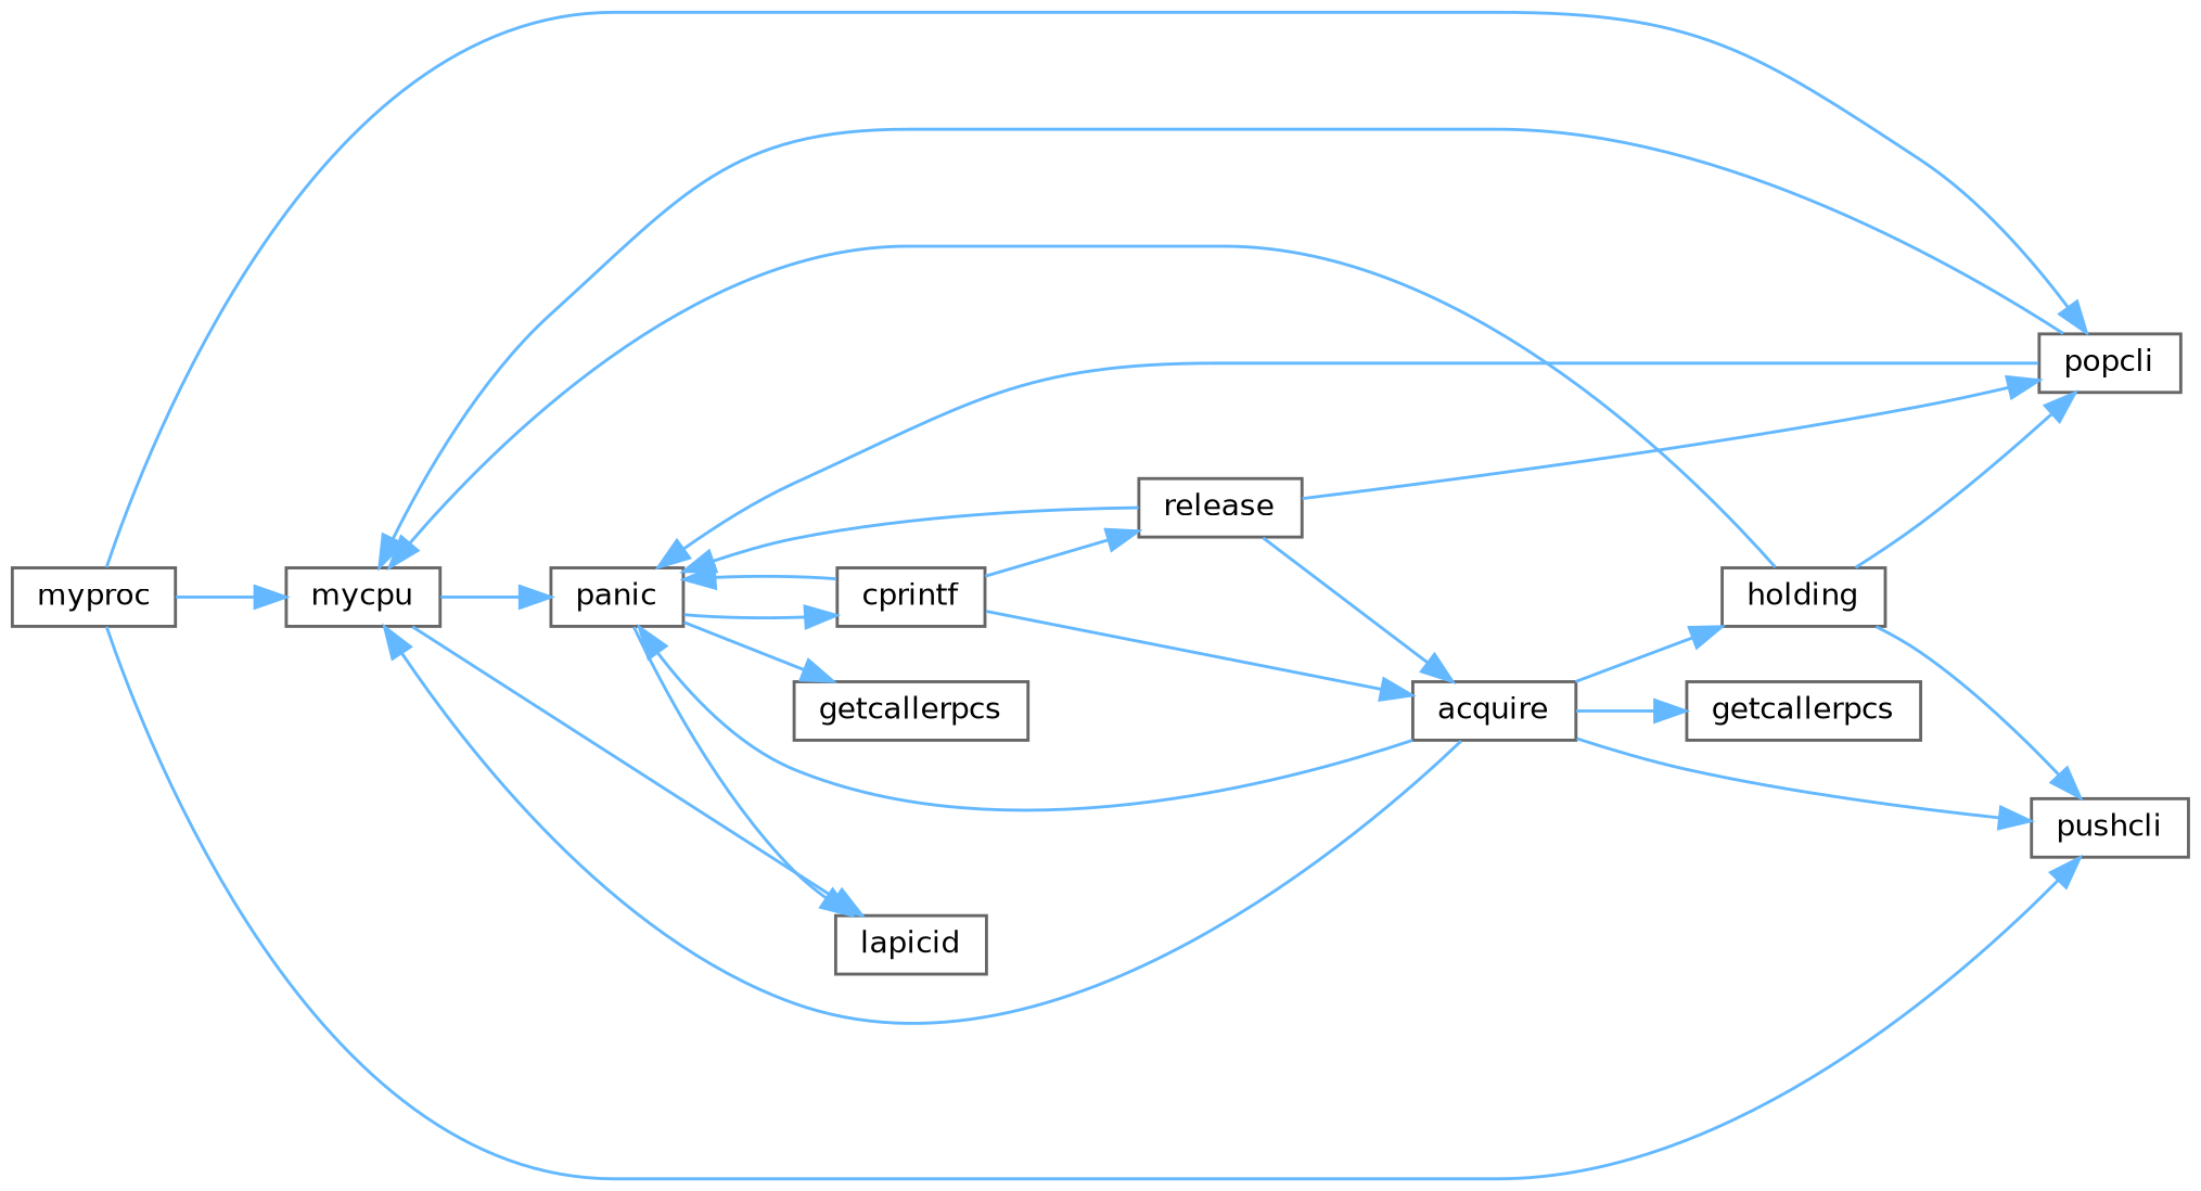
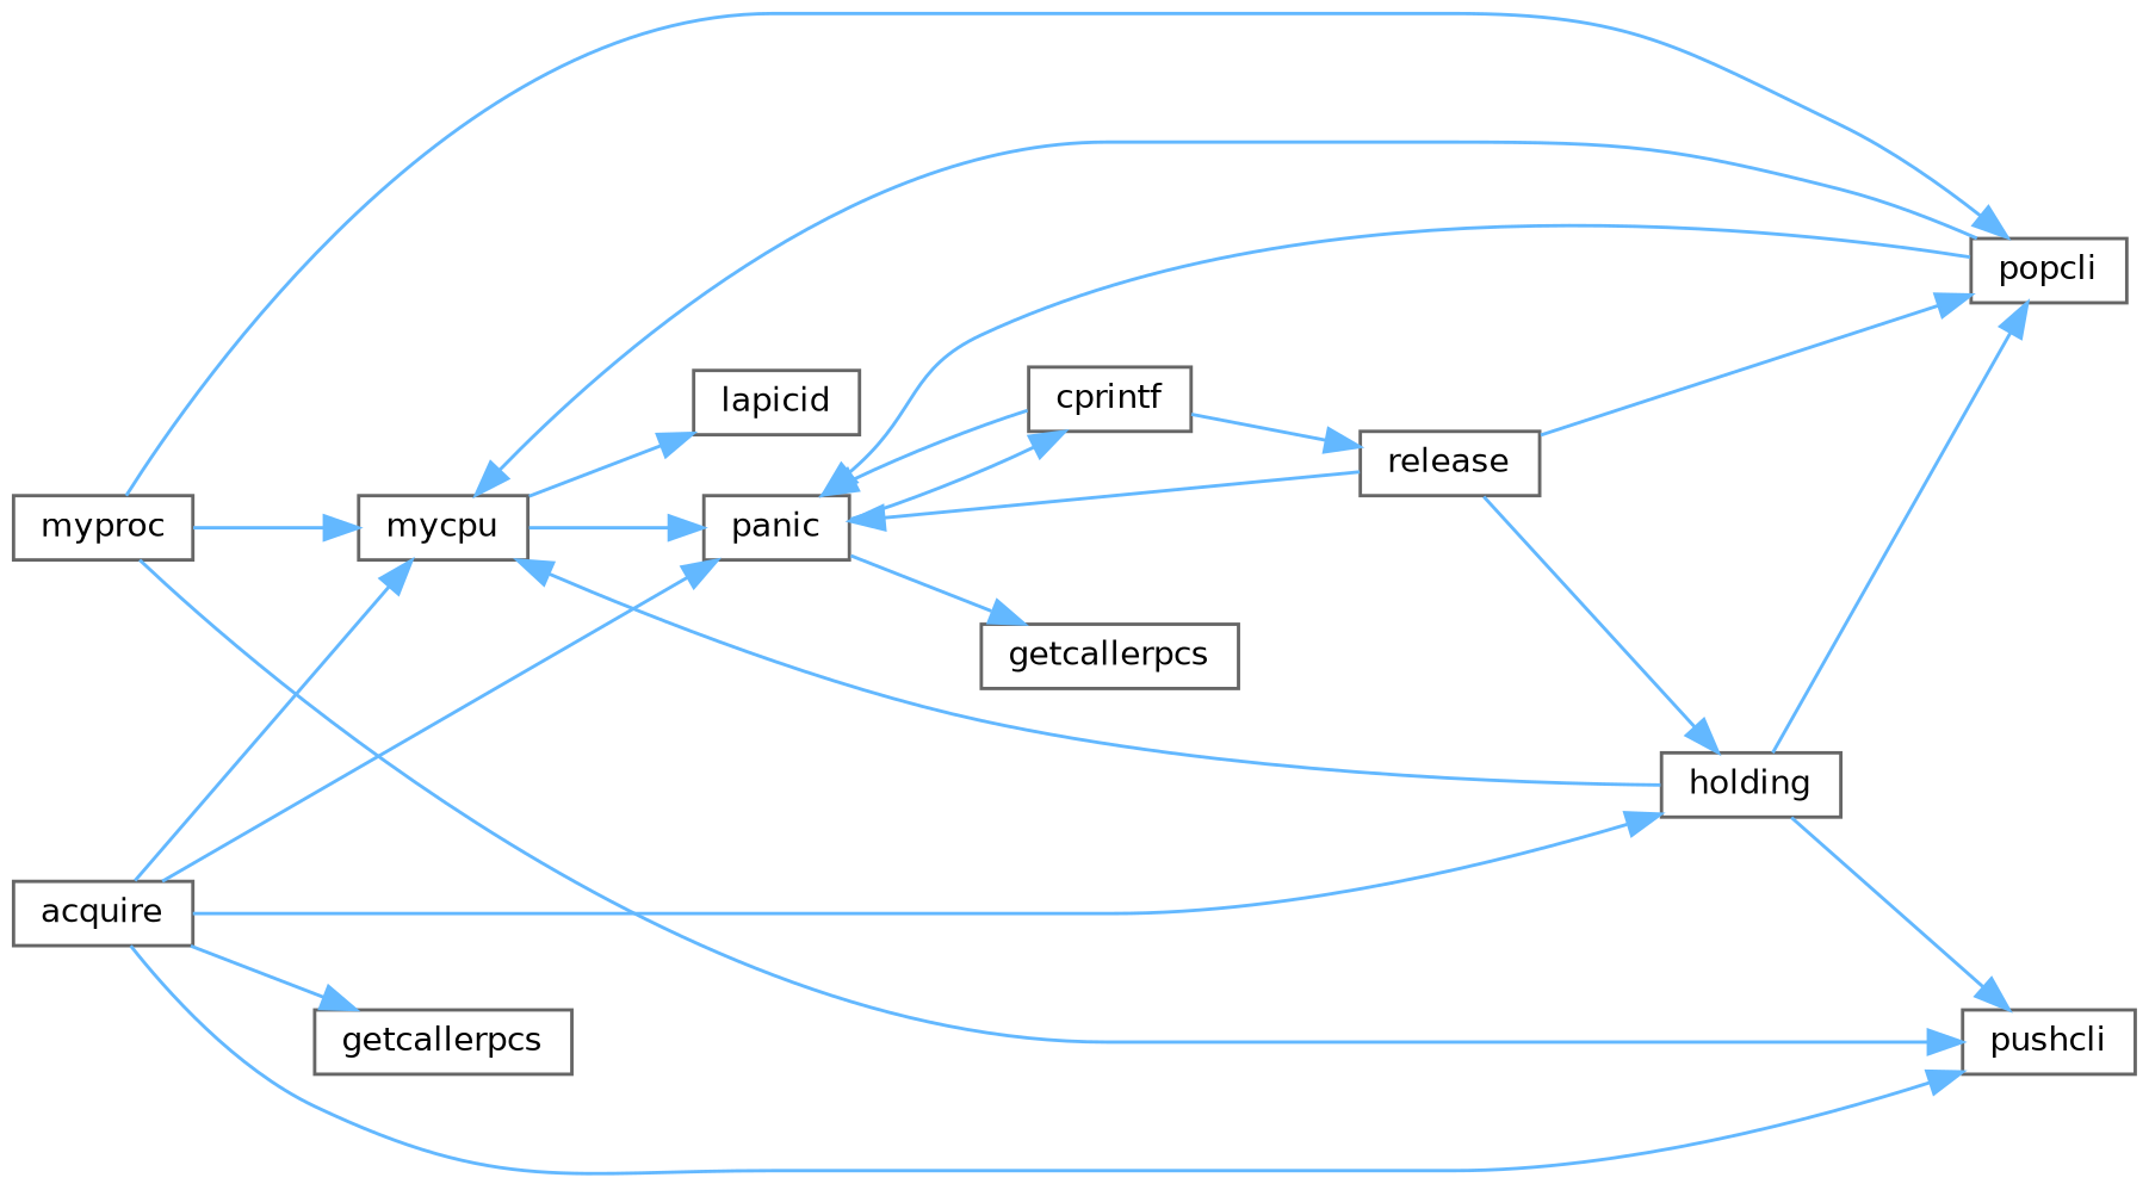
  digraph {
    rankdir=LR
    node [color=grey40 fillcolor=white fontname=Helvetica fontsize=10 shape=box style=filled]
    edge [color=steelblue1 fontname=Helvetica fontsize=10 labelfontname=Helvetica labelfontsize=10 style=solid]
    n1 [height=0.2 label=myproc width=0.4]
    n2 [height=0.2 label=mycpu width=0.4]
    n3 [height=0.2 label=popcli width=0.4]
    n4 [height=0.2 label=pushcli width=0.4]
    n5 [height=0.2 label=lapicid width=0.4]
    n6 [height=0.2 label=panic width=0.4]
    n7 [height=0.2 label=cprintf width=0.4]
    n8 [height=0.2 label=getcallerpcs width=0.4]
    n9 [height=0.2 label=acquire width=0.4]
    n10 [height=0.2 label=release width=0.4]
    n11 [height=0.2 label=getcallerpcs width=0.4]
    n12 [height=0.2 label=holding width=0.4]
    n1 -> n2
    n1 -> n3
    n1 -> n4
    n2 -> n5
    n2 -> n6
    n3 -> n2
    n3 -> n6
-   n6 -> n5
    n6 -> n7
    n6 -> n8
    n7 -> n6
-   n7 -> n9
    n7 -> n10
    n9 -> n2
    n9 -> n4
    n9 -> n6
    n9 -> n11
    n9 -> n12
    n10 -> n3
    n10 -> n6
-   n10 -> n9
+   n10 -> n12
    n12 -> n2
    n12 -> n3
    n12 -> n4
  }
